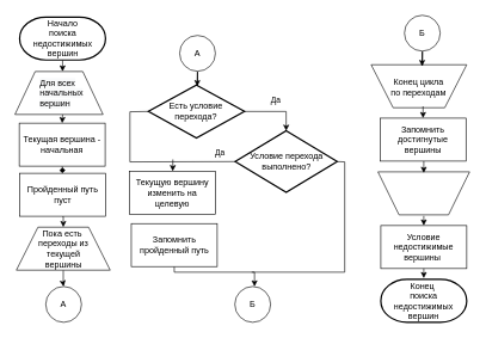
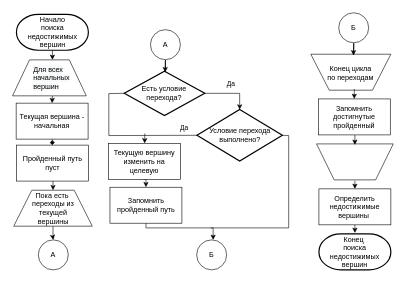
  <mxCell id="0" />
  <mxCell id="1" parent="0" />
  <mxCell id="2" value="" style="verticalLabelPosition=bottom;verticalAlign=top;html=1;shape=trapezoid;perimeter=trapezoidPerimeter;whiteSpace=wrap;size=0.23;arcSize=10;flipV=1;" vertex="1" parent="1"><mxGeometry x="527.01" y="239.51" width="128" height="60" as="geometry" /></mxCell>
  <mxCell id="3" value="" style="verticalLabelPosition=bottom;verticalAlign=top;html=1;shape=trapezoid;perimeter=trapezoidPerimeter;whiteSpace=wrap;size=0.23;arcSize=10;flipV=1;" vertex="1" parent="1"><mxGeometry x="517.51" y="89.93" width="133.5" height="60" as="geometry" /></mxCell>
  <mxCell id="4" style="edgeStyle=orthogonalEdgeStyle;rounded=0;orthogonalLoop=1;jettySize=auto;html=1;exitX=0.5;exitY=1;exitDx=0;exitDy=0;" parent="1" source="5" edge="1"><mxGeometry relative="1" as="geometry"><mxPoint x="354.59" y="399.59" as="targetPoint" /><Array as="points"><mxPoint x="242.59" y="379.59" /><mxPoint x="354.59" y="379.59" /></Array></mxGeometry></mxCell>
  <mxCell id="5" value="Запомнить пройденный путь" style="rounded=0;whiteSpace=wrap;html=1;" parent="1" vertex="1"><mxGeometry x="182.5" y="311.76" width="120" height="60" as="geometry" /></mxCell>
+ <mxCell id="6" style="edgeStyle=orthogonalEdgeStyle;rounded=0;orthogonalLoop=1;jettySize=auto;html=1;exitX=0.5;exitY=1;exitDx=0;exitDy=0;entryX=0.5;entryY=0;entryDx=0;entryDy=0;" parent="1" source="7" target="5" edge="1"><mxGeometry relative="1" as="geometry" /></mxCell>
  <mxCell id="7" value="Текущую вершину изменить на целевую" style="rounded=0;whiteSpace=wrap;html=1;" parent="1" vertex="1"><mxGeometry x="180" y="238.59" width="120" height="60" as="geometry" /></mxCell>
  <mxCell id="8" style="edgeStyle=orthogonalEdgeStyle;rounded=0;orthogonalLoop=1;jettySize=auto;html=1;exitX=0.5;exitY=1;exitDx=0;exitDy=0;exitPerimeter=0;entryX=0.5;entryY=0;entryDx=0;entryDy=0;" parent="1" target="12" edge="1"><mxGeometry relative="1" as="geometry"><mxPoint x="86.5" y="159.34" as="sourcePoint" /></mxGeometry></mxCell>
  <mxCell id="9" value="" style="endArrow=classic;html=1;exitX=0.5;exitY=1;exitDx=0;exitDy=0;exitPerimeter=0;entryX=0.5;entryY=0;entryDx=0;entryDy=0;entryPerimeter=0;" parent="1" edge="1"><mxGeometry width="50" height="50" relative="1" as="geometry"><mxPoint x="86.5" y="83.34" as="sourcePoint" /><mxPoint x="86.5" y="99.34" as="targetPoint" /></mxGeometry></mxCell>
  <mxCell id="10" value="Начало &lt;br&gt;поиска недостижимых вершин" style="strokeWidth=2;html=1;shape=mxgraph.flowchart.terminator;whiteSpace=wrap;" parent="1" vertex="1"><mxGeometry x="26.5" y="23.34" width="120" height="60" as="geometry" /></mxCell>
  <mxCell id="11" style="edgeStyle=orthogonalEdgeStyle;rounded=0;orthogonalLoop=1;jettySize=auto;html=1;exitX=0.5;exitY=1;exitDx=0;exitDy=0;entryX=0.5;entryY=0;entryDx=0;entryDy=0;endArrow=diamond;" parent="1" source="12" target="14" edge="1"><mxGeometry relative="1" as="geometry" /></mxCell>
  <mxCell id="12" value="Текущая вершина - начальная" style="rounded=0;whiteSpace=wrap;html=1;" parent="1" vertex="1"><mxGeometry x="26" y="171.51" width="120" height="60" as="geometry" /></mxCell>
  <mxCell id="13" style="edgeStyle=orthogonalEdgeStyle;rounded=0;orthogonalLoop=1;jettySize=auto;html=1;exitX=0.5;exitY=1;exitDx=0;exitDy=0;entryX=0.5;entryY=1;entryDx=0;entryDy=0;" edge="1" parent="1" source="14" target="33"><mxGeometry relative="1" as="geometry" /></mxCell>
  <mxCell id="14" value="Пройденный путь пуст" style="rounded=0;whiteSpace=wrap;html=1;" parent="1" vertex="1"><mxGeometry x="26.5" y="241.51" width="120" height="60" as="geometry" /></mxCell>
  <mxCell id="15" value="Да" style="edgeStyle=orthogonalEdgeStyle;rounded=0;orthogonalLoop=1;jettySize=auto;html=1;exitX=1;exitY=0.5;exitDx=0;exitDy=0;exitPerimeter=0;entryX=0.5;entryY=0;entryDx=0;entryDy=0;entryPerimeter=0;" parent="1" source="16" target="17" edge="1"><mxGeometry x="0.004" y="16" relative="1" as="geometry"><mxPoint as="offset" /></mxGeometry></mxCell>
  <mxCell id="16" value="Есть условие&lt;br&gt;перехода?" style="strokeWidth=2;html=1;shape=mxgraph.flowchart.decision;whiteSpace=wrap;" parent="1" vertex="1"><mxGeometry x="206.34" y="118.18" width="134.25" height="74" as="geometry" /></mxCell>
  <mxCell id="17" value="Условие перехода выполнено?" style="strokeWidth=2;html=1;shape=mxgraph.flowchart.decision;whiteSpace=wrap;" parent="1" vertex="1"><mxGeometry x="327.59" y="182.18" width="142.5" height="86" as="geometry" /></mxCell>
  <mxCell id="18" value="" style="endArrow=none;html=1;entryX=0;entryY=0.5;entryDx=0;entryDy=0;entryPerimeter=0;rounded=0;exitX=0;exitY=0.5;exitDx=0;exitDy=0;exitPerimeter=0;" parent="1" source="17" target="16" edge="1"><mxGeometry width="50" height="50" relative="1" as="geometry"><mxPoint x="150.59" y="232.18" as="sourcePoint" /><mxPoint x="220.59" y="182.18" as="targetPoint" /><Array as="points"><mxPoint x="180.59" y="225.59" /><mxPoint x="180.59" y="155.59" /></Array></mxGeometry></mxCell>
  <mxCell id="19" value="" style="endArrow=classic;html=1;" parent="1" target="7" edge="1"><mxGeometry width="50" height="50" relative="1" as="geometry"><mxPoint x="240.59" y="222.18" as="sourcePoint" /><mxPoint x="250.59" y="274.18" as="targetPoint" /></mxGeometry></mxCell>
  <mxCell id="20" value="Да" style="endArrow=none;html=1;rounded=0;entryX=1;entryY=0.5;entryDx=0;entryDy=0;entryPerimeter=0;" parent="1" target="17" edge="1"><mxGeometry x="1" y="-170" width="50" height="50" relative="1" as="geometry"><mxPoint x="350.59" y="379.59" as="sourcePoint" /><mxPoint x="440.59" y="342.18" as="targetPoint" /><Array as="points"><mxPoint x="480.59" y="379.59" /><mxPoint x="480.59" y="225.59" /></Array><mxPoint x="-170" y="157" as="offset" /></mxGeometry></mxCell>
  <mxCell id="21" value="" style="endArrow=classic;html=1;exitX=0.5;exitY=0;exitDx=0;exitDy=0;exitPerimeter=0;entryX=0.5;entryY=0;entryDx=0;entryDy=0;" parent="1" target="22" edge="1"><mxGeometry width="50" height="50" relative="1" as="geometry"><mxPoint x="591.01" y="301.01" as="sourcePoint" /><mxPoint x="591.01" y="320.01" as="targetPoint" /></mxGeometry></mxCell>
- <mxCell id="22" value="Условие недостижимые вершины&amp;nbsp;" style="rounded=0;whiteSpace=wrap;html=1;" parent="1" vertex="1"><mxGeometry x="531.01" y="314.51" width="120" height="60" as="geometry" /></mxCell>
+ <mxCell id="22" value="Определить недостижимые вершины&amp;nbsp;" style="rounded=0;whiteSpace=wrap;html=1;" parent="1" vertex="1"><mxGeometry x="531.01" y="314.51" width="120" height="60" as="geometry" /></mxCell>
  <mxCell id="23" value="Конец&amp;nbsp;&lt;br&gt;поиска недостижимых вершин" style="strokeWidth=2;html=1;shape=mxgraph.flowchart.terminator;whiteSpace=wrap;" parent="1" vertex="1"><mxGeometry x="531.01" y="389.59" width="120" height="60" as="geometry" /></mxCell>
  <mxCell id="24" value="" style="endArrow=classic;html=1;exitX=0.5;exitY=1;exitDx=0;exitDy=0;" parent="1" source="22" edge="1"><mxGeometry width="50" height="50" relative="1" as="geometry"><mxPoint x="670.51" y="401.01" as="sourcePoint" /><mxPoint x="591.01" y="388.01" as="targetPoint" /></mxGeometry></mxCell>
  <mxCell id="25" style="edgeStyle=orthogonalEdgeStyle;rounded=0;orthogonalLoop=1;jettySize=auto;html=1;exitX=0.5;exitY=0;exitDx=0;exitDy=0;exitPerimeter=0;entryX=0.5;entryY=1;entryDx=0;entryDy=0;entryPerimeter=0;" parent="1" edge="1"><mxGeometry relative="1" as="geometry"><mxPoint x="591" y="224.51" as="sourcePoint" /><mxPoint x="591" y="241.01" as="targetPoint" /></mxGeometry></mxCell>
  <mxCell id="26" style="edgeStyle=orthogonalEdgeStyle;rounded=0;orthogonalLoop=1;jettySize=auto;html=1;exitX=0.5;exitY=0;exitDx=0;exitDy=0;exitPerimeter=0;entryX=0.5;entryY=0;entryDx=0;entryDy=0;" parent="1" target="28" edge="1"><mxGeometry relative="1" as="geometry"><mxPoint x="590" y="148.01" as="sourcePoint" /></mxGeometry></mxCell>
  <mxCell id="27" value="Конец цикла&lt;br&gt;по переходам" style="text;html=1;strokeColor=none;fillColor=none;align=center;verticalAlign=middle;whiteSpace=wrap;rounded=0;" parent="1" vertex="1"><mxGeometry x="539.26" y="111.85" width="90" height="20" as="geometry" /></mxCell>
- <mxCell id="28" value="Запомнить достигнутые вершины" style="rounded=0;whiteSpace=wrap;html=1;" parent="1" vertex="1"><mxGeometry x="530" y="164.51" width="120" height="60" as="geometry" /></mxCell>
+ <mxCell id="28" value="Запомнить достигнутые пройденный" style="rounded=0;whiteSpace=wrap;html=1;" parent="1" vertex="1"><mxGeometry x="530" y="164.51" width="120" height="60" as="geometry" /></mxCell>
  <mxCell id="29" value="Б" style="ellipse;whiteSpace=wrap;html=1;aspect=fixed;" parent="1" vertex="1"><mxGeometry x="327.09" y="399.59" width="50" height="50" as="geometry" /></mxCell>
  <mxCell id="30" value="" style="edgeStyle=orthogonalEdgeStyle;rounded=0;orthogonalLoop=1;jettySize=auto;html=1;entryX=0.5;entryY=1;entryDx=0;entryDy=0;entryPerimeter=0;" parent="1" source="31" edge="1"><mxGeometry relative="1" as="geometry"><mxPoint x="274.49" y="120.01" as="targetPoint" /></mxGeometry></mxCell>
  <mxCell id="31" value="А" style="ellipse;whiteSpace=wrap;html=1;aspect=fixed;" parent="1" vertex="1"><mxGeometry x="250" y="49.01" width="50" height="50" as="geometry" /></mxCell>
  <mxCell id="32" style="edgeStyle=orthogonalEdgeStyle;rounded=0;orthogonalLoop=1;jettySize=auto;html=1;" edge="1" parent="1" source="33" target="37"><mxGeometry relative="1" as="geometry" /></mxCell>
  <mxCell id="33" value="" style="verticalLabelPosition=bottom;verticalAlign=top;html=1;shape=trapezoid;perimeter=trapezoidPerimeter;whiteSpace=wrap;size=0.23;arcSize=10;flipV=1;rotation=-180;" vertex="1" parent="1"><mxGeometry x="22" y="316.76" width="131" height="60" as="geometry" /></mxCell>
  <mxCell id="34" value="Пока есть&amp;nbsp;&lt;br&gt;переходы из текущей вершины" style="text;html=1;strokeColor=none;fillColor=none;align=center;verticalAlign=middle;whiteSpace=wrap;rounded=0;" vertex="1" parent="1"><mxGeometry x="43" y="336.76" width="90" height="20" as="geometry" /></mxCell>
  <mxCell id="35" value="" style="verticalLabelPosition=bottom;verticalAlign=top;html=1;shape=trapezoid;perimeter=trapezoidPerimeter;whiteSpace=wrap;size=0.23;arcSize=10;flipV=1;rotation=-180;" vertex="1" parent="1"><mxGeometry x="20" y="99.34" width="123" height="60" as="geometry" /></mxCell>
  <mxCell id="36" value="&lt;span style=&quot;color: rgb(0, 0, 0); font-family: helvetica; font-size: 12px; font-style: normal; font-weight: 400; letter-spacing: normal; text-align: center; text-indent: 0px; text-transform: none; word-spacing: 0px; background-color: rgb(248, 249, 250); display: inline; float: none;&quot;&gt;Для всех начальных вершин&lt;/span&gt;" style="text;whiteSpace=wrap;html=1;" vertex="1" parent="1"><mxGeometry x="53" y="101.93" width="100" height="30" as="geometry" /></mxCell>
  <mxCell id="37" value="А" style="ellipse;whiteSpace=wrap;html=1;aspect=fixed;" vertex="1" parent="1"><mxGeometry x="63" y="399.59" width="50" height="50" as="geometry" /></mxCell>
  <mxCell id="38" value="" style="edgeStyle=orthogonalEdgeStyle;rounded=0;orthogonalLoop=1;jettySize=auto;html=1;entryX=0.5;entryY=1;entryDx=0;entryDy=0;entryPerimeter=0;" edge="1" parent="1" source="39"><mxGeometry relative="1" as="geometry"><mxPoint x="588.49" y="91.84" as="targetPoint" /></mxGeometry></mxCell>
  <mxCell id="39" value="Б" style="ellipse;whiteSpace=wrap;html=1;aspect=fixed;" vertex="1" parent="1"><mxGeometry x="564" y="20.84" width="50" height="50" as="geometry" /></mxCell>
